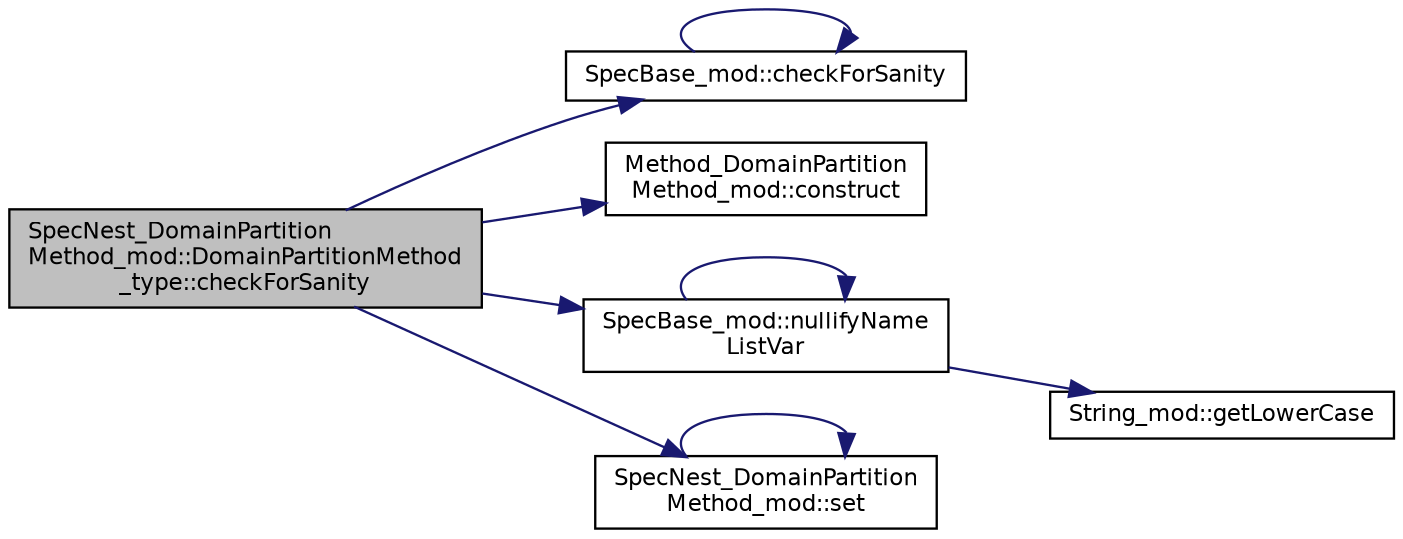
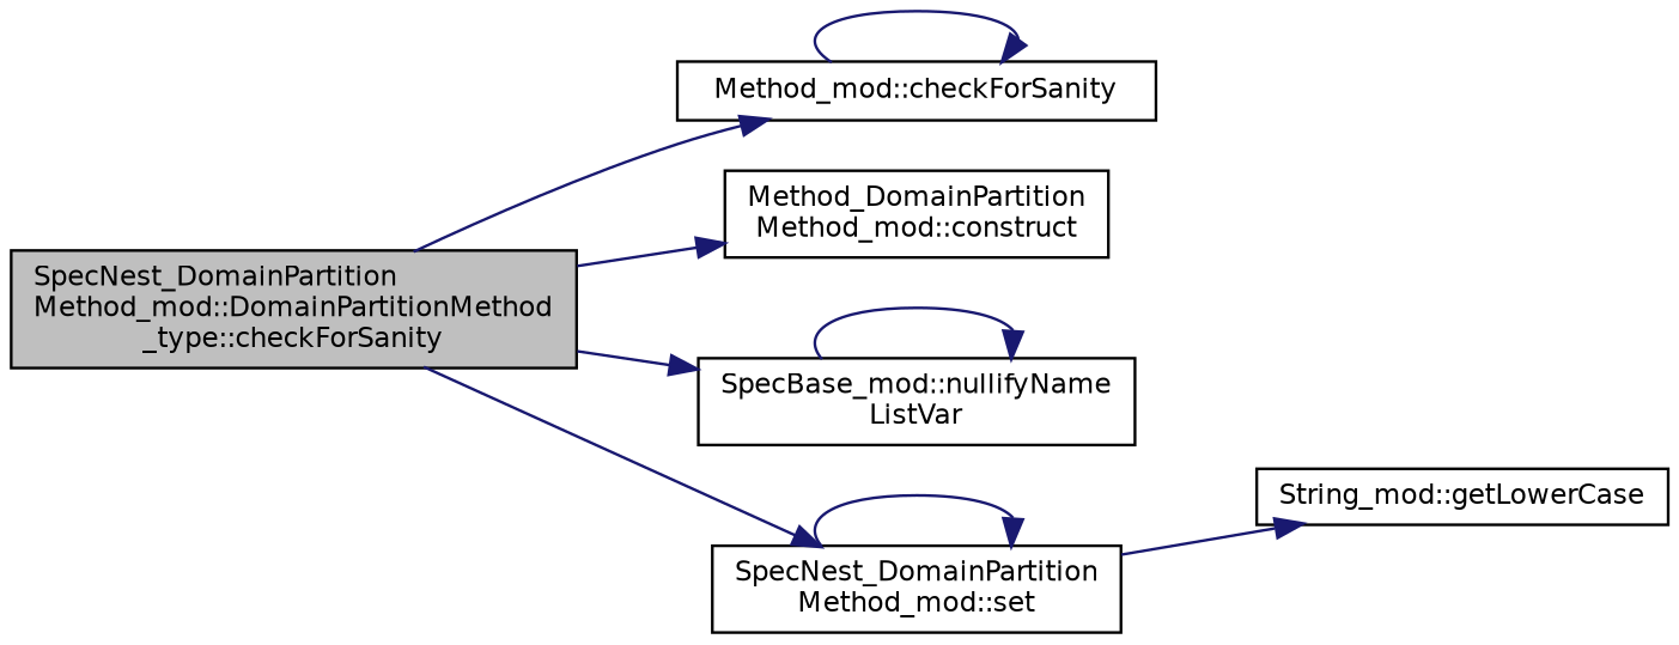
  digraph {
    rankdir=LR
    node [color=black fillcolor=white fontname=Helvetica fontsize=10 shape=record style=filled]
    edge [color=midnightblue fontname=Helvetica fontsize=10 labelfontname=Helvetica labelfontsize=10 style=solid]
    n1 [fillcolor=grey75 fontcolor=black height=0.2 label="SpecNest_DomainPartition\lMethod_mod::DomainPartitionMethod\l_type::checkForSanity" width=0.4]
-   n2 [height=0.2 label="SpecBase_mod::checkForSanity" width=0.4]
+   n2 [height=0.2 label="Method_mod::checkForSanity" width=0.4]
    n3 [height=0.2 label="Method_DomainPartition\lMethod_mod::construct" width=0.4]
    n4 [height=0.2 label="SpecBase_mod::nullifyName\lListVar" width=0.4]
    n5 [height=0.2 label="SpecNest_DomainPartition\lMethod_mod::set" width=0.4]
    n6 [height=0.2 label="String_mod::getLowerCase" width=0.4]
    n1 -> n2
    n1 -> n3
    n1 -> n4
    n1 -> n5
    n2 -> n2
    n4 -> n4
    n5 -> n5
-   n4 -> n6
+   n5 -> n6
  }
